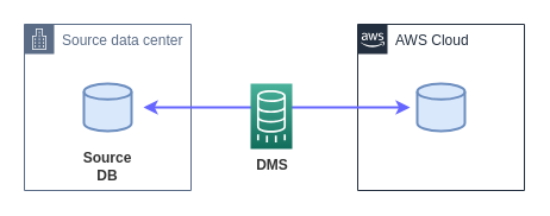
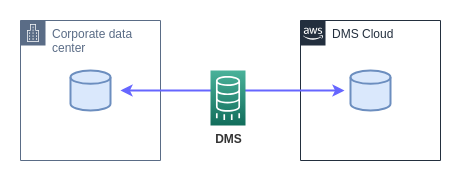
  <mxCell id="0" />
  <mxCell id="1" parent="0" />
- <mxCell id="2" value="AWS Cloud" style="points=[[0,0],[0.25,0],[0.5,0],[0.75,0],[1,0],[1,0.25],[1,0.5],[1,0.75],[1,1],[0.75,1],[0.5,1],[0.25,1],[0,1],[0,0.75],[0,0.5],[0,0.25]];outlineConnect=0;gradientColor=none;html=1;whiteSpace=wrap;fontSize=12;fontStyle=0;shape=mxgraph.aws4.group;grIcon=mxgraph.aws4.group_aws_cloud_alt;strokeColor=#232F3E;fillColor=none;verticalAlign=top;align=left;spacingLeft=30;fontColor=#232F3E;dashed=0;" vertex="1" parent="1"><mxGeometry x="300" y="20" width="140" height="140" as="geometry" /></mxCell>
- <mxCell id="3" value="Source data center" style="points=[[0,0],[0.25,0],[0.5,0],[0.75,0],[1,0],[1,0.25],[1,0.5],[1,0.75],[1,1],[0.75,1],[0.5,1],[0.25,1],[0,1],[0,0.75],[0,0.5],[0,0.25]];outlineConnect=0;gradientColor=none;html=1;whiteSpace=wrap;fontSize=12;fontStyle=0;shape=mxgraph.aws4.group;grIcon=mxgraph.aws4.group_corporate_data_center;strokeColor=#5A6C86;fillColor=none;verticalAlign=top;align=left;spacingLeft=30;fontColor=#5A6C86;dashed=0;" vertex="1" parent="1"><mxGeometry x="20" y="20" width="140" height="140" as="geometry" /></mxCell>
+ <mxCell id="2" value="DMS Cloud" style="points=[[0,0],[0.25,0],[0.5,0],[0.75,0],[1,0],[1,0.25],[1,0.5],[1,0.75],[1,1],[0.75,1],[0.5,1],[0.25,1],[0,1],[0,0.75],[0,0.5],[0,0.25]];outlineConnect=0;gradientColor=none;html=1;whiteSpace=wrap;fontSize=12;fontStyle=0;shape=mxgraph.aws4.group;grIcon=mxgraph.aws4.group_aws_cloud_alt;strokeColor=#232F3E;fillColor=none;verticalAlign=top;align=left;spacingLeft=30;fontColor=#232F3E;dashed=0;" vertex="1" parent="1"><mxGeometry x="300" y="20" width="140" height="140" as="geometry" /></mxCell>
+ <mxCell id="3" value="Corporate data center" style="points=[[0,0],[0.25,0],[0.5,0],[0.75,0],[1,0],[1,0.25],[1,0.5],[1,0.75],[1,1],[0.75,1],[0.5,1],[0.25,1],[0,1],[0,0.75],[0,0.5],[0,0.25]];outlineConnect=0;gradientColor=none;html=1;whiteSpace=wrap;fontSize=12;fontStyle=0;shape=mxgraph.aws4.group;grIcon=mxgraph.aws4.group_corporate_data_center;strokeColor=#5A6C86;fillColor=none;verticalAlign=top;align=left;spacingLeft=30;fontColor=#5A6C86;dashed=0;" vertex="1" parent="1"><mxGeometry x="20" y="20" width="140" height="140" as="geometry" /></mxCell>
  <mxCell id="4" value="" style="strokeWidth=2;html=1;shape=mxgraph.flowchart.database;whiteSpace=wrap;fillColor=#dae8fc;strokeColor=#6c8ebf;" vertex="1" parent="1"><mxGeometry x="70" y="70" width="40" height="40" as="geometry" /></mxCell>
  <mxCell id="5" style="edgeStyle=orthogonalEdgeStyle;rounded=0;orthogonalLoop=1;jettySize=auto;html=1;startArrow=classic;startFill=1;sourcePerimeterSpacing=6;targetPerimeterSpacing=6;strokeColor=#6666ff;strokeWidth=2;" edge="1" parent="1" source="6"><mxGeometry relative="1" as="geometry"><mxPoint x="120" y="90" as="targetPoint" /></mxGeometry></mxCell>
  <mxCell id="6" value="" style="strokeWidth=2;html=1;shape=mxgraph.flowchart.database;whiteSpace=wrap;fillColor=#dae8fc;strokeColor=#6c8ebf;" vertex="1" parent="1"><mxGeometry x="350" y="70" width="40" height="40" as="geometry" /></mxCell>
  <mxCell id="7" value="DMS" style="outlineConnect=0;fontColor=#333333;gradientColor=#4AB29A;gradientDirection=north;fillColor=#116D5B;strokeColor=#ffffff;dashed=0;verticalLabelPosition=bottom;verticalAlign=top;align=center;html=1;fontSize=12;fontStyle=1;aspect=fixed;shape=mxgraph.aws4.resourceIcon;resIcon=mxgraph.aws4.database_migration_service;" vertex="1" parent="1"><mxGeometry x="210" y="70" width="35" height="55" as="geometry" /></mxCell>
- <mxCell id="8" value="Source&lt;br&gt;DB" style="text;html=1;strokeColor=none;fillColor=none;align=center;verticalAlign=middle;whiteSpace=wrap;rounded=0;fontStyle=1;fontColor=#333333;" vertex="1" parent="1"><mxGeometry x="20" y="120" width="140" height="40" as="geometry" /></mxCell>
